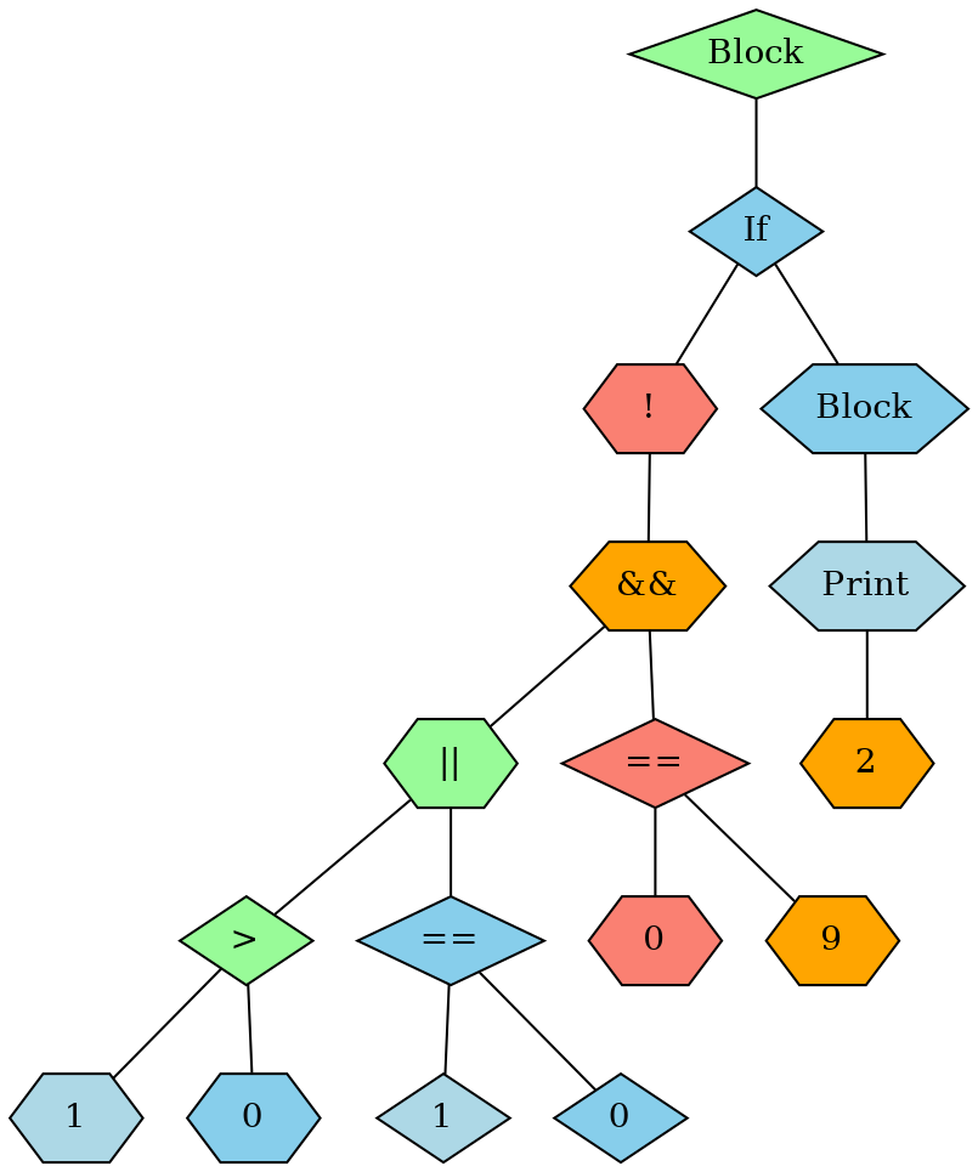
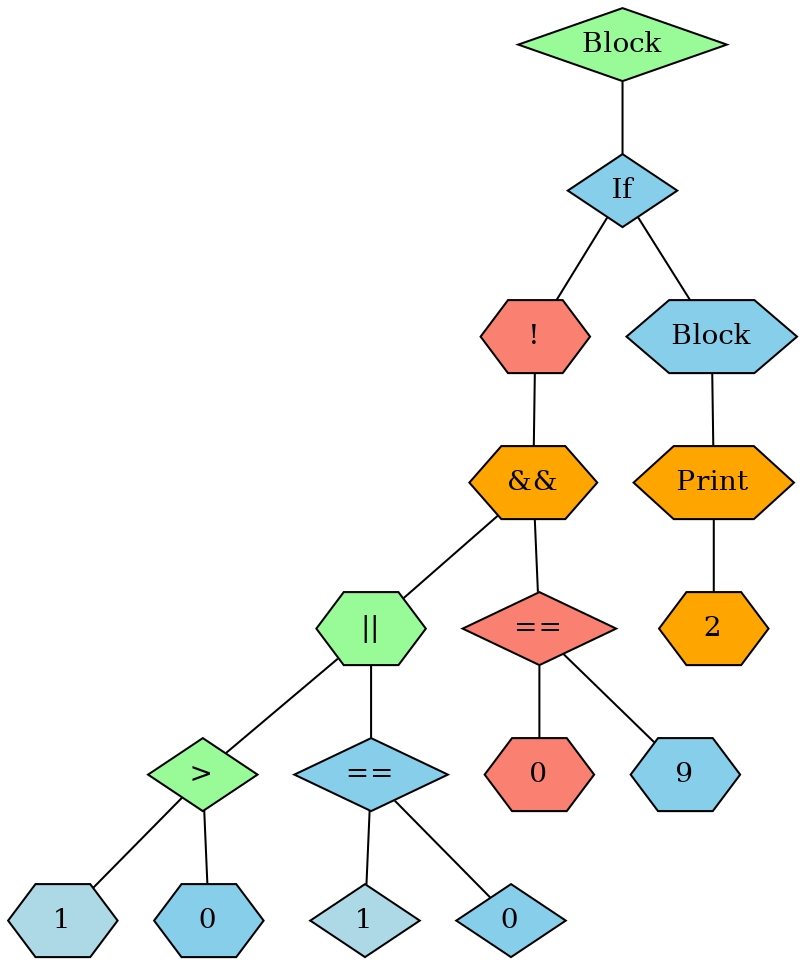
  graph {
    node [fillcolor=skyblue shape=hexagon style=filled]
    n1 [fillcolor=palegreen label=Block shape=diamond]
    n2 [label=If shape=diamond]
    n3 [fillcolor=salmon label="!"]
    n4 [label=Block]
    n5 [fillcolor=orange label="&&"]
-   n6 [fillcolor=lightblue label=Print]
+   n6 [fillcolor=orange label=Print]
    n7 [fillcolor=palegreen label="||"]
    n8 [fillcolor=salmon label="==" shape=diamond]
    n9 [fillcolor=palegreen label=">" shape=diamond]
    n10 [label="==" shape=diamond]
    n11 [fillcolor=salmon label=0]
-   n12 [fillcolor=orange label=9]
+   n12 [label=9]
    n13 [fillcolor=lightblue label=1]
    n14 [label=0]
    n15 [fillcolor=lightblue label=1 shape=diamond]
    n16 [label=0 shape=diamond]
    n17 [fillcolor=orange label=2]
    n1 -- n2
    n2 -- n3
    n2 -- n4
    n3 -- n5
    n4 -- n6
    n5 -- n7
    n5 -- n8
    n6 -- n17
    n7 -- n9
    n7 -- n10
    n8 -- n11
    n8 -- n12
    n9 -- n13
    n9 -- n14
    n10 -- n15
    n10 -- n16
  }
